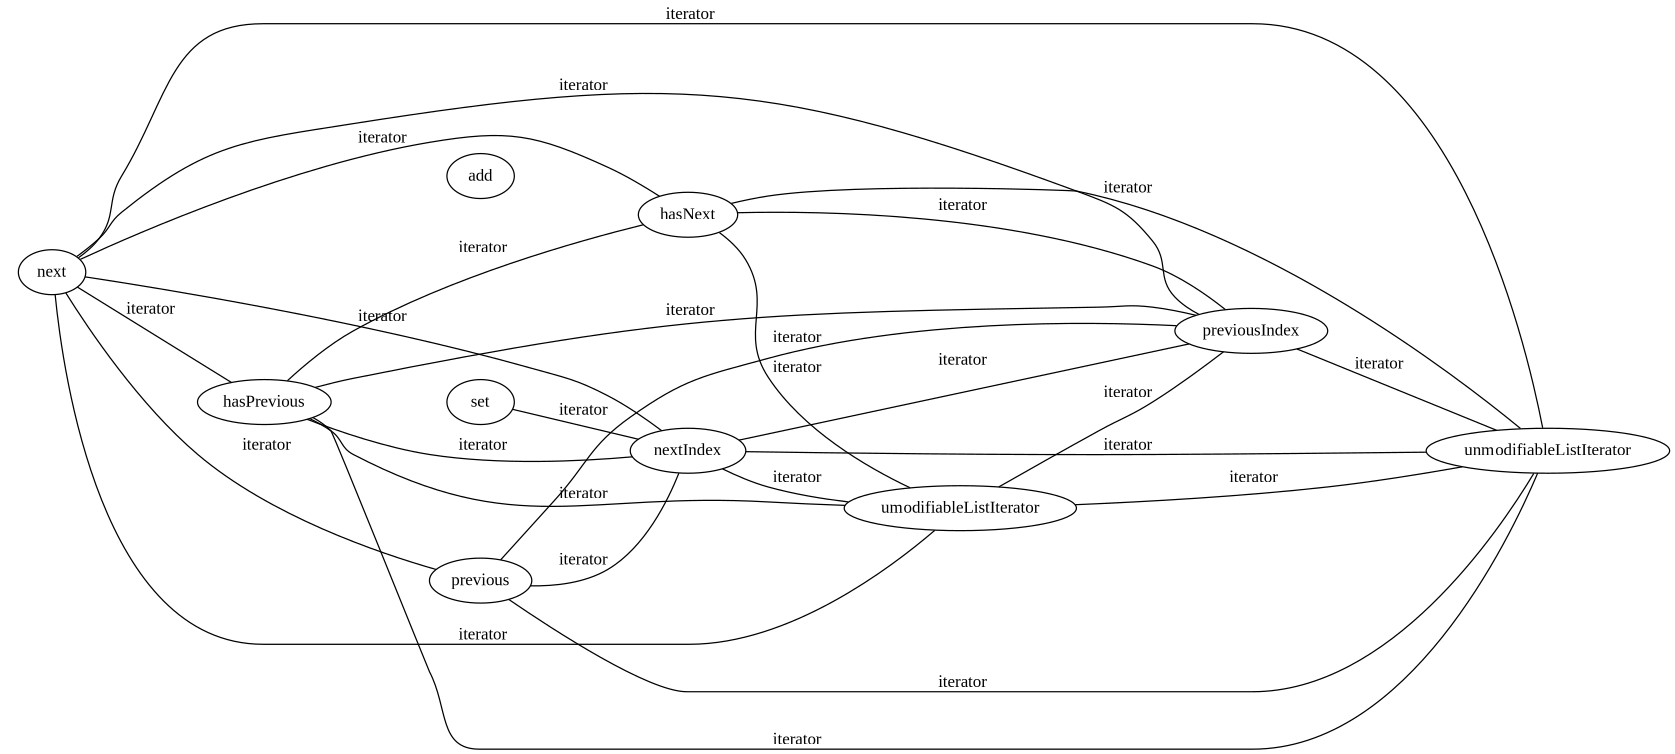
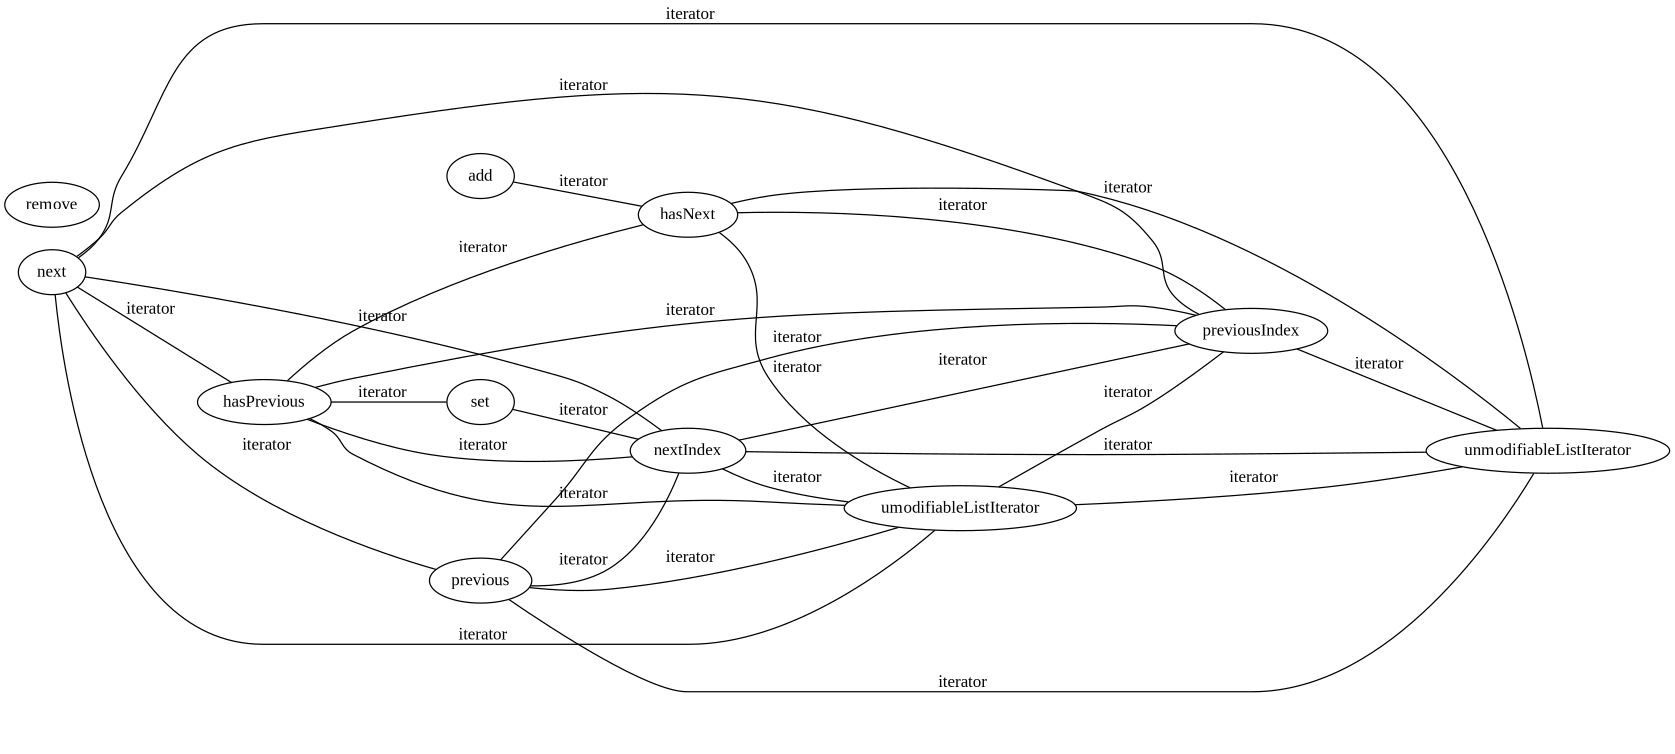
  digraph {
    fontname="Liberation Serif"
    rankdir=LR
    node [fontname="Liberation Serif"]
    edge [dir=none fontname="Liberation Serif"]
    next
    previous
    hasPrevious
    hasNext
    nextIndex
    umodifiableListIterator
    previousIndex
    unmodifiableListIterator
    add
    set
+   remove
    next -> previous [label=" iterator"]
    next -> hasPrevious [label=" iterator"]
-   next -> hasNext [label=" iterator"]
+   add -> hasNext [label=" iterator"]
    next -> nextIndex [label=" iterator"]
    next -> umodifiableListIterator [label=" iterator"]
    next -> previousIndex [label=" iterator"]
    next -> unmodifiableListIterator [label=" iterator"]
    previous -> nextIndex [label=" iterator"]
+   previous -> umodifiableListIterator [label=" iterator"]
    previous -> previousIndex [label=" iterator"]
    previous -> unmodifiableListIterator [label=" iterator"]
    hasPrevious -> hasNext [label=" iterator"]
    hasPrevious -> nextIndex [label=" iterator"]
    hasPrevious -> umodifiableListIterator [label=" iterator"]
    hasPrevious -> previousIndex [label=" iterator"]
-   hasPrevious -> unmodifiableListIterator [label=" iterator"]
+   hasPrevious -> set [label=" iterator"]
    hasNext -> umodifiableListIterator [label=" iterator"]
    hasNext -> previousIndex [label=" iterator"]
    hasNext -> unmodifiableListIterator [label=" iterator"]
    nextIndex -> umodifiableListIterator [label=" iterator"]
    nextIndex -> previousIndex [label=" iterator"]
    nextIndex -> unmodifiableListIterator [label=" iterator"]
    umodifiableListIterator -> previousIndex [label=" iterator"]
    umodifiableListIterator -> unmodifiableListIterator [label=" iterator"]
    previousIndex -> unmodifiableListIterator [label=" iterator"]
    set -> nextIndex [label=" iterator"]
  }
